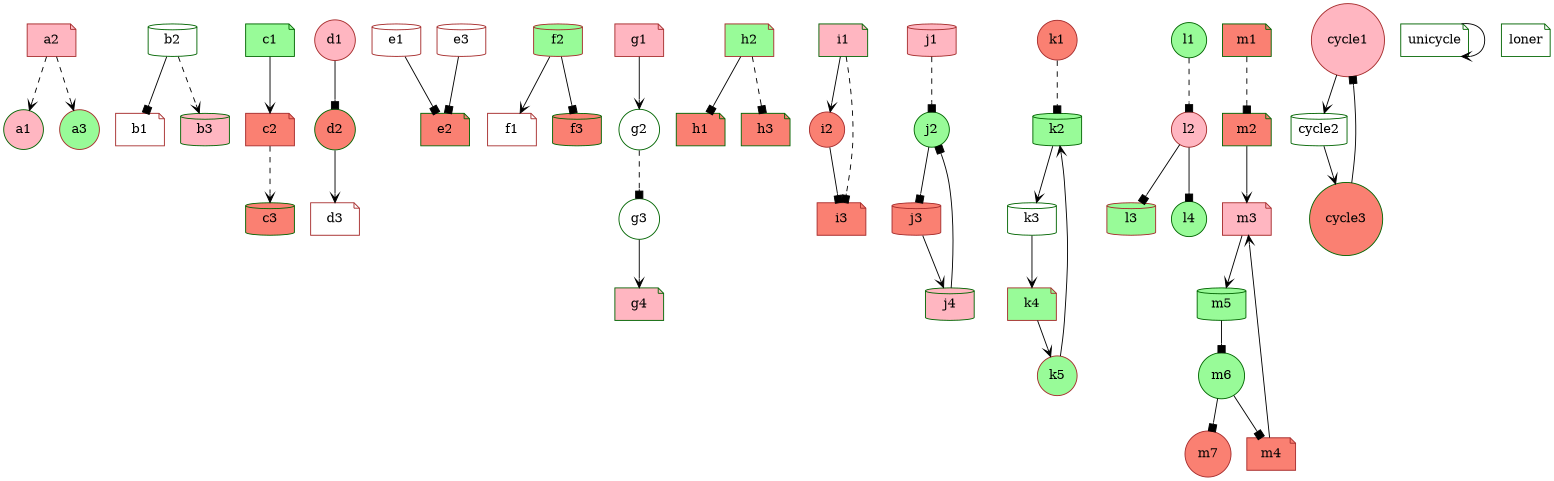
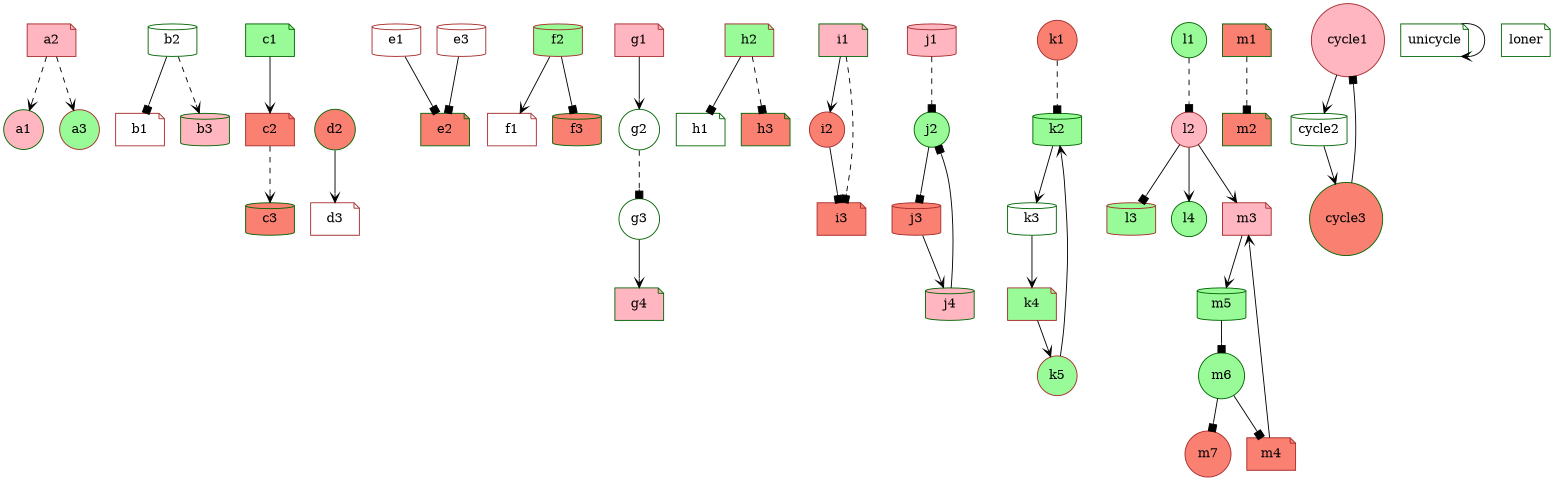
  digraph {
    node [color=darkgreen fillcolor=salmon shape=note style=filled]
    edge [arrowhead=box]
    a2 [color=brown fillcolor=lightpink]
    a1 [fillcolor=lightpink shape=circle]
    a3 [color=brown fillcolor=palegreen shape=circle]
    b2 [fillcolor=white shape=cylinder]
    b1 [color=brown fillcolor=white]
    b3 [fillcolor=lightpink shape=cylinder]
    c1 [fillcolor=palegreen]
    c2 [color=brown]
    c3 [shape=cylinder]
-   d1 [color=brown fillcolor=lightpink shape=circle]
    d2 [shape=circle]
    d3 [color=brown fillcolor=white]
    e1 [color=brown fillcolor=white shape=cylinder]
    e2
    e3 [color=brown fillcolor=white shape=cylinder]
    f2 [color=brown fillcolor=palegreen shape=cylinder]
    f1 [color=brown fillcolor=white]
    f3 [shape=cylinder]
    g1 [color=brown fillcolor=lightpink]
    g2 [fillcolor=white shape=circle]
    g3 [fillcolor=white shape=circle]
    g4 [fillcolor=lightpink]
    h2 [color=brown fillcolor=palegreen]
-   h1
+   h1 [fillcolor=white]
    h3
    i1 [fillcolor=lightpink]
    i2 [color=brown shape=circle]
    i3 [color=brown]
    j1 [color=brown fillcolor=lightpink shape=cylinder]
    j2 [fillcolor=palegreen shape=circle]
    j3 [color=brown shape=cylinder]
    j4 [fillcolor=lightpink shape=cylinder]
    k1 [color=brown shape=circle]
    k2 [fillcolor=palegreen shape=cylinder]
    k3 [fillcolor=white shape=cylinder]
    k4 [color=brown fillcolor=palegreen]
    k5 [color=brown fillcolor=palegreen shape=circle]
    l1 [fillcolor=palegreen shape=circle]
    l2 [color=brown fillcolor=lightpink shape=circle]
    l3 [color=brown fillcolor=palegreen shape=cylinder]
    l4 [fillcolor=palegreen shape=circle]
    m1
    m2
    m3 [color=brown fillcolor=lightpink]
    m5 [fillcolor=palegreen shape=cylinder]
    m6 [fillcolor=palegreen shape=circle]
    m4 [color=brown]
    m7 [color=brown shape=circle]
    cycle1 [color=brown fillcolor=lightpink shape=circle]
    cycle2 [fillcolor=white shape=cylinder]
    cycle3 [shape=circle]
    unicycle [fillcolor=white]
    loner [fillcolor=white]
    a2 -> a1 [arrowhead=vee style=dashed]
    a2 -> a3 [arrowhead=vee style=dashed]
    b2 -> b1
    b2 -> b3 [arrowhead=vee style=dashed]
    c1 -> c2 [arrowhead=vee]
    c2 -> c3 [arrowhead=vee style=dashed]
-   d1 -> d2
    d2 -> d3 [arrowhead=vee]
    e1 -> e2
    e3 -> e2
    f2 -> f1 [arrowhead=vee]
    f2 -> f3
    g1 -> g2 [arrowhead=vee]
    g2 -> g3 [style=dashed]
    g3 -> g4 [arrowhead=vee]
    h2 -> h1
    h2 -> h3 [style=dashed]
    i1 -> i2 [arrowhead=vee]
    i1 -> i3 [style=dashed]
    i2 -> i3
    j1 -> j2 [style=dashed]
    j2 -> j3
    j3 -> j4 [arrowhead=vee]
    j4 -> j2
    k1 -> k2 [style=dashed]
    k2 -> k3 [arrowhead=vee]
    k3 -> k4 [arrowhead=vee]
    k4 -> k5 [arrowhead=vee]
    k5 -> k2 [arrowhead=vee]
    l1 -> l2 [style=dashed]
    l2 -> l3
-   l2 -> l4
+   l2 -> l4 [arrowhead=vee]
    m1 -> m2 [style=dashed]
-   m2 -> m3 [arrowhead=vee]
+   l2 -> m3 [arrowhead=vee]
    m3 -> m5 [arrowhead=vee]
    m5 -> m6
    m6 -> m4
    m6 -> m7
    m4 -> m3 [arrowhead=vee]
    cycle1 -> cycle2 [arrowhead=vee]
    cycle2 -> cycle3 [arrowhead=vee]
    cycle3 -> cycle1
    unicycle -> unicycle [arrowhead=vee]
  }
